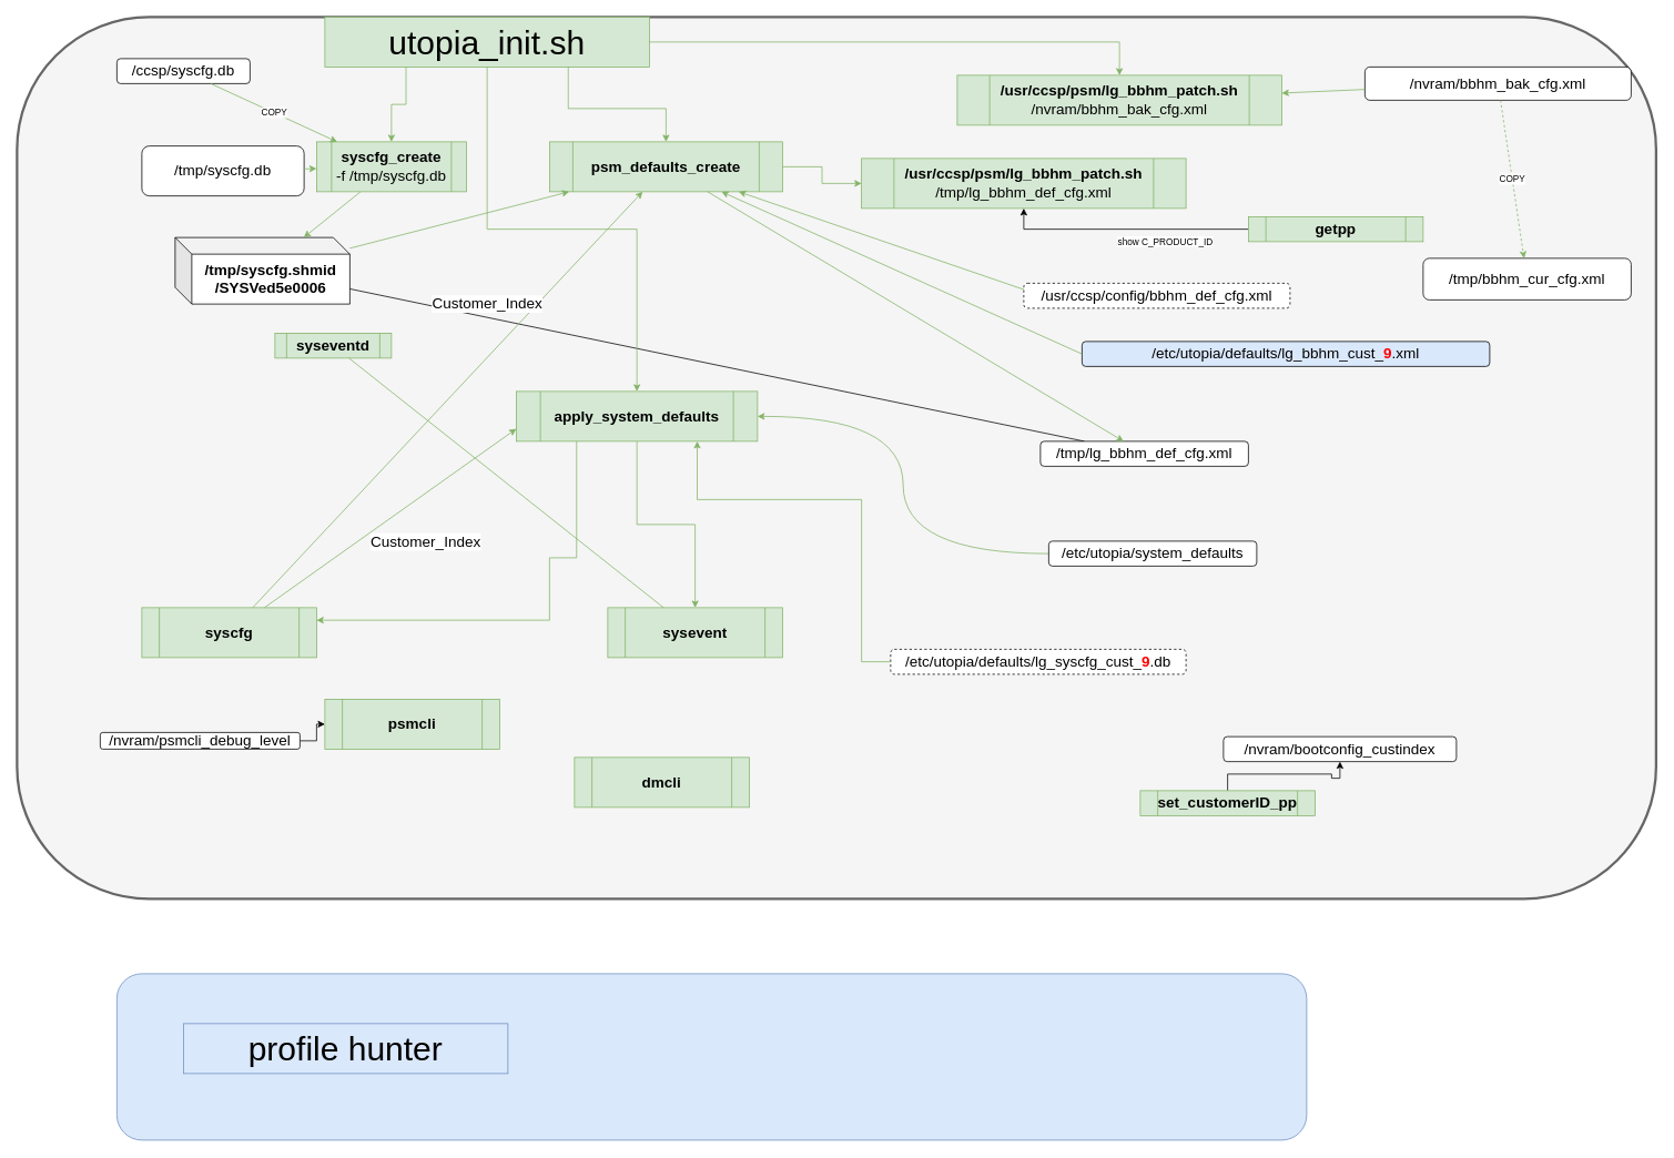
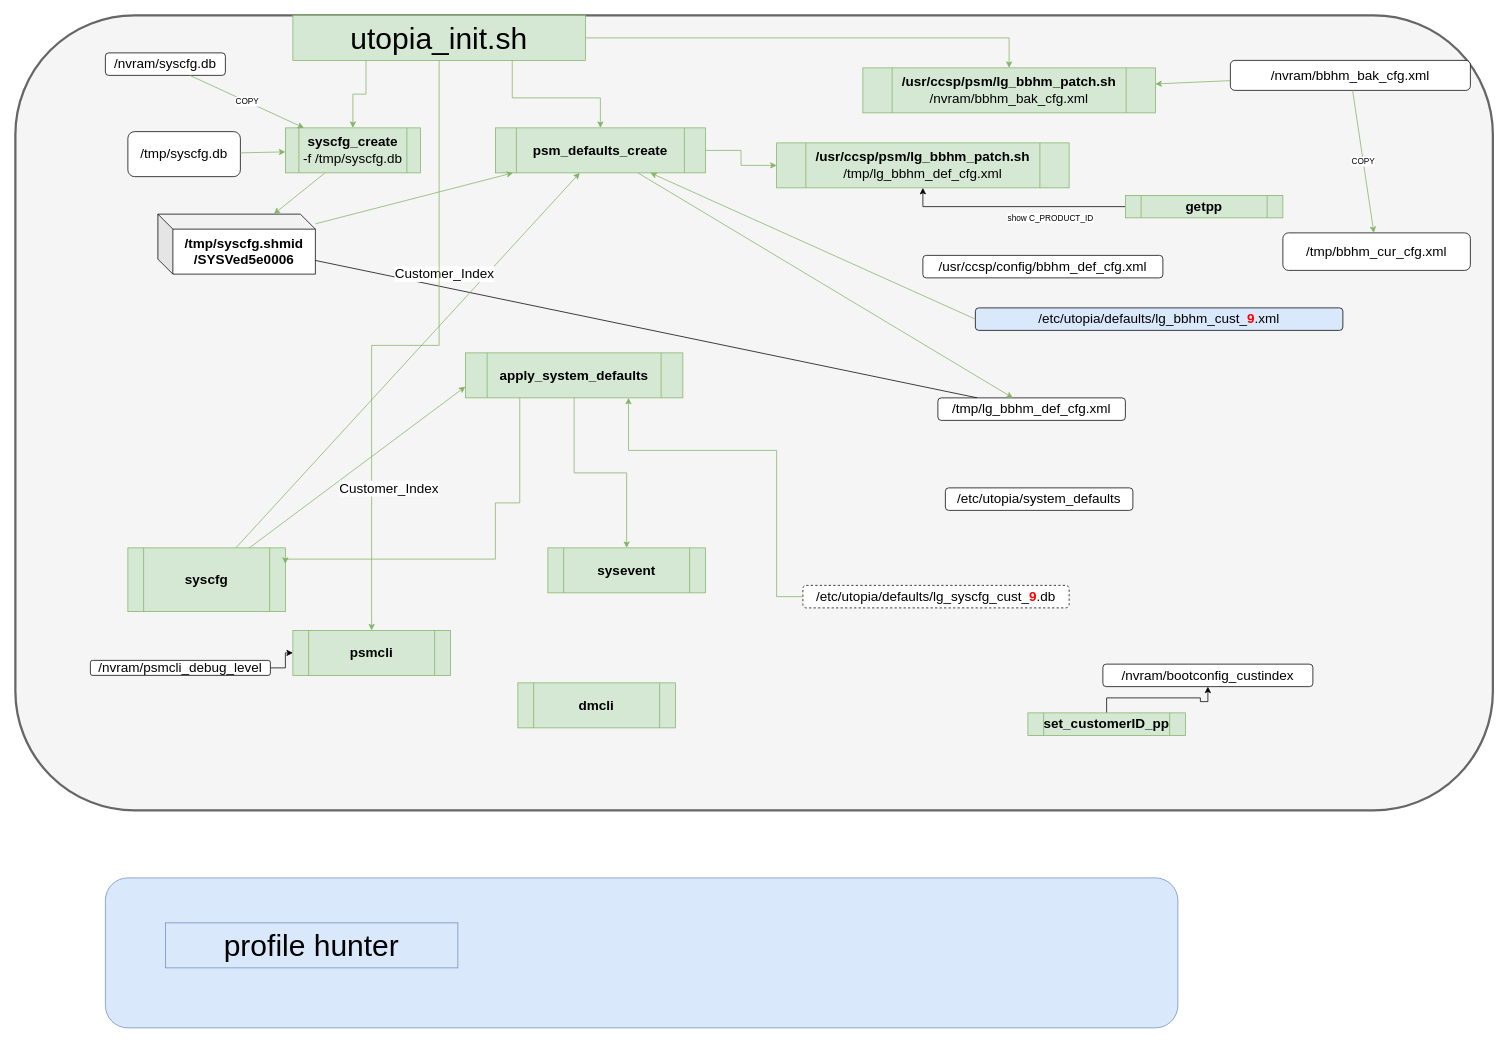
  <mxCell id="0" />
  <mxCell id="1" parent="0" />
  <mxCell id="2" value="" style="rounded=1;whiteSpace=wrap;html=1;fillColor=#f5f5f5;strokeColor=#666666;strokeWidth=3;fontColor=#333333;" parent="1" vertex="1"><mxGeometry x="20" y="20" width="1970" height="1060" as="geometry" /></mxCell>
  <mxCell id="3" value="utopia_init.sh" style="text;html=1;strokeColor=#82b366;fillColor=#d5e8d4;align=center;verticalAlign=middle;whiteSpace=wrap;rounded=0;fontSize=40;" parent="1" vertex="1"><mxGeometry x="390" y="20" width="390" height="60" as="geometry" /></mxCell>
  <mxCell id="4" value="" style="edgeStyle=orthogonalEdgeStyle;rounded=0;orthogonalLoop=1;jettySize=auto;html=1;fontSize=18;fillColor=#d5e8d4;strokeColor=#82b366;exitX=0.75;exitY=1;exitDx=0;exitDy=0;entryX=0.5;entryY=0;entryDx=0;entryDy=0;fontColor=#000000;" parent="1" source="3" target="7" edge="1"><mxGeometry relative="1" as="geometry"><mxPoint x="740" y="50" as="sourcePoint" /><Array as="points"><mxPoint x="682" y="130" /><mxPoint x="800" y="130" /></Array></mxGeometry></mxCell>
  <mxCell id="5" value="syscfg_create&lt;br&gt;&lt;span style=&quot;font-weight: normal;&quot;&gt;-f /tmp/syscfg.db&lt;/span&gt;" style="shape=process;whiteSpace=wrap;html=1;backgroundOutline=1;fontSize=18;fontStyle=1;fillColor=#d5e8d4;strokeColor=#82b366;" parent="1" vertex="1"><mxGeometry x="380" y="170" width="180" height="60" as="geometry" /></mxCell>
  <mxCell id="6" value="" style="edgeStyle=orthogonalEdgeStyle;rounded=0;orthogonalLoop=1;jettySize=auto;html=1;fillColor=#d5e8d4;strokeColor=#82b366;" parent="1" source="7" target="40" edge="1"><mxGeometry relative="1" as="geometry" /></mxCell>
  <mxCell id="7" value="&lt;b&gt;psm_defaults_create&lt;/b&gt;" style="shape=process;whiteSpace=wrap;html=1;backgroundOutline=1;fontSize=18;fillColor=#d5e8d4;strokeColor=#82b366;verticalAlign=middle;" parent="1" vertex="1"><mxGeometry x="660" y="170" width="280" height="60" as="geometry" /></mxCell>
- <mxCell id="8" value="syscfg" style="shape=process;whiteSpace=wrap;html=1;backgroundOutline=1;fontSize=18;fontStyle=1;fillColor=#d5e8d4;strokeColor=#82b366;" parent="1" vertex="1"><mxGeometry x="170" y="730" width="210" height="60" as="geometry" /></mxCell>
- <mxCell id="9" value="syseventd" style="shape=process;whiteSpace=wrap;html=1;backgroundOutline=1;fontSize=18;fontStyle=1;fillColor=#d5e8d4;strokeColor=#82b366;" parent="1" vertex="1"><mxGeometry x="330" y="400" width="140" height="30" as="geometry" /></mxCell>
+ <mxCell id="8" value="syscfg" style="shape=process;whiteSpace=wrap;html=1;backgroundOutline=1;fontSize=18;fontStyle=1;fillColor=#d5e8d4;strokeColor=#82b366;" parent="1" vertex="1"><mxGeometry x="170" y="730" width="210" height="85" as="geometry" /></mxCell>
  <mxCell id="10" value="&lt;b&gt;/usr/ccsp/psm/lg_bbhm_patch.sh &lt;/b&gt;/nvram/bbhm_bak_cfg.xml" style="shape=process;whiteSpace=wrap;html=1;backgroundOutline=1;fontSize=18;verticalAlign=middle;fillColor=#d5e8d4;strokeColor=#82b366;" parent="1" vertex="1"><mxGeometry x="1150" y="90" width="390" height="60" as="geometry" /></mxCell>
  <mxCell id="11" value="" style="edgeStyle=orthogonalEdgeStyle;rounded=0;orthogonalLoop=1;jettySize=auto;html=1;fillColor=#d5e8d4;strokeColor=#82b366;exitX=0.25;exitY=1;exitDx=0;exitDy=0;entryX=0.5;entryY=0;entryDx=0;entryDy=0;" parent="1" source="3" target="5" edge="1"><mxGeometry relative="1" as="geometry"><mxPoint x="740" y="70" as="sourcePoint" /><mxPoint x="600" y="100" as="targetPoint" /><Array as="points" /></mxGeometry></mxCell>
  <mxCell id="12" value="/tmp/syscfg.shmid&lt;br&gt;/SYSVed5e0006" style="shape=cube;whiteSpace=wrap;html=1;boundedLbl=1;backgroundOutline=1;darkOpacity=0.05;darkOpacity2=0.1;fontSize=18;fontStyle=1" parent="1" vertex="1"><mxGeometry x="210" y="285" width="210" height="80" as="geometry" /></mxCell>
  <mxCell id="13" value="" style="endArrow=classic;html=1;rounded=1;fillColor=#d5e8d4;strokeColor=#82b366;" parent="1" source="12" target="7" edge="1"><mxGeometry width="50" height="50" relative="1" as="geometry"><mxPoint x="880" y="680" as="sourcePoint" /><mxPoint x="930" y="630" as="targetPoint" /></mxGeometry></mxCell>
  <mxCell id="14" value="sysevent" style="shape=process;whiteSpace=wrap;html=1;backgroundOutline=1;fontSize=18;fontStyle=1;fillColor=#d5e8d4;strokeColor=#82b366;" parent="1" vertex="1"><mxGeometry x="730" y="730" width="210" height="60" as="geometry" /></mxCell>
- <mxCell id="15" value="" style="endArrow=none;html=1;rounded=0;fillColor=#d5e8d4;strokeColor=#82b366;" parent="1" source="9" target="14" edge="1"><mxGeometry width="50" height="50" relative="1" as="geometry"><mxPoint x="860" y="804" as="sourcePoint" /><mxPoint x="990" y="796" as="targetPoint" /></mxGeometry></mxCell>
  <mxCell id="16" value="" style="endArrow=none;html=1;rounded=0;" parent="1" source="12" target="19" edge="1"><mxGeometry width="50" height="50" relative="1" as="geometry"><mxPoint x="1190" y="780" as="sourcePoint" /><mxPoint x="990" y="796" as="targetPoint" /></mxGeometry></mxCell>
- <mxCell id="17" value="/tmp/syscfg.db" style="rounded=1;whiteSpace=wrap;html=1;fontSize=18;" parent="1" vertex="1"><mxGeometry x="170" y="175" width="195" height="60" as="geometry" /></mxCell>
- <mxCell id="18" value="/ccsp/syscfg.db" style="rounded=1;whiteSpace=wrap;html=1;fontSize=18;" parent="1" vertex="1"><mxGeometry x="140" y="70" width="160" height="30" as="geometry" /></mxCell>
+ <mxCell id="17" value="/tmp/syscfg.db" style="rounded=1;whiteSpace=wrap;html=1;fontSize=18;" parent="1" vertex="1"><mxGeometry x="170" y="175" width="150" height="60" as="geometry" /></mxCell>
+ <mxCell id="18" value="/nvram/syscfg.db" style="rounded=1;whiteSpace=wrap;html=1;fontSize=18;" parent="1" vertex="1"><mxGeometry x="140" y="70" width="160" height="30" as="geometry" /></mxCell>
  <mxCell id="19" value="/tmp/lg_bbhm_def_cfg.xml" style="rounded=1;whiteSpace=wrap;html=1;fontSize=18;" parent="1" vertex="1"><mxGeometry x="1250" y="530" width="250" height="30" as="geometry" /></mxCell>
  <mxCell id="20" value="" style="endArrow=classic;html=1;rounded=1;fillColor=#d5e8d4;strokeColor=#82b366;" parent="1" source="17" target="5" edge="1"><mxGeometry width="50" height="50" relative="1" as="geometry"><mxPoint x="860" y="807" as="sourcePoint" /><mxPoint x="990" y="803" as="targetPoint" /></mxGeometry></mxCell>
  <mxCell id="21" value="/etc/utopia/defaults/lg_bbhm_cust_&lt;b&gt;&lt;font color=&quot;#ff0000&quot;&gt;9&lt;/font&gt;&lt;/b&gt;.xml" style="rounded=1;whiteSpace=wrap;html=1;fontSize=18;fillColor=#dae8fc;" parent="1" vertex="1"><mxGeometry x="1300" y="410" width="490" height="30" as="geometry" /></mxCell>
  <mxCell id="22" value="/nvram/bbhm_bak_cfg.xml" style="rounded=1;whiteSpace=wrap;html=1;fontSize=18;" parent="1" vertex="1"><mxGeometry x="1640" y="80" width="320" height="40" as="geometry" /></mxCell>
  <mxCell id="23" value="" style="endArrow=classic;html=1;rounded=1;fillColor=#d5e8d4;strokeColor=#82b366;" parent="1" source="22" target="10" edge="1"><mxGeometry width="50" height="50" relative="1" as="geometry"><mxPoint x="630" y="215" as="sourcePoint" /><mxPoint x="350" y="215" as="targetPoint" /></mxGeometry></mxCell>
  <mxCell id="24" value="COPY" style="endArrow=classic;html=1;rounded=0;fillColor=#d5e8d4;strokeColor=#82b366;" parent="1" source="18" target="5" edge="1"><mxGeometry width="50" height="50" relative="1" as="geometry"><mxPoint x="240" y="560" as="sourcePoint" /><mxPoint x="290" y="510" as="targetPoint" /></mxGeometry></mxCell>
  <mxCell id="25" value="" style="endArrow=classic;html=1;rounded=1;fillColor=#d5e8d4;strokeColor=#82b366;" parent="1" source="5" target="12" edge="1"><mxGeometry width="50" height="50" relative="1" as="geometry"><mxPoint x="360" y="244" as="sourcePoint" /><mxPoint x="630" y="224" as="targetPoint" /></mxGeometry></mxCell>
- <mxCell id="26" value="" style="edgeStyle=orthogonalEdgeStyle;rounded=0;orthogonalLoop=1;jettySize=auto;html=1;entryX=1;entryY=0.5;entryDx=0;entryDy=0;fillColor=#d5e8d4;strokeColor=#82b366;curved=1;" parent="1" source="27" target="37" edge="1"><mxGeometry relative="1" as="geometry" /></mxCell>
  <mxCell id="27" value="/etc/utopia/system_defaults" style="rounded=1;whiteSpace=wrap;html=1;fontSize=18;" parent="1" vertex="1"><mxGeometry x="1260" y="650" width="250" height="30" as="geometry" /></mxCell>
  <mxCell id="28" value="" style="endArrow=classic;html=1;rounded=1;fillColor=#d5e8d4;strokeColor=#82b366;" parent="1" source="7" target="19" edge="1"><mxGeometry width="50" height="50" relative="1" as="geometry"><mxPoint x="1610" y="130" as="sourcePoint" /><mxPoint x="1426" y="185" as="targetPoint" /></mxGeometry></mxCell>
- <mxCell id="29" value="/usr/ccsp/config/bbhm_def_cfg.xml" style="rounded=1;whiteSpace=wrap;html=1;fontSize=18;dashed=1;" parent="1" vertex="1"><mxGeometry x="1230" y="340" width="320" height="30" as="geometry" /></mxCell>
- <mxCell id="30" value="" style="endArrow=classic;html=1;rounded=1;exitX=0;exitY=0.25;exitDx=0;exitDy=0;fillColor=#d5e8d4;strokeColor=#82b366;" parent="1" source="29" target="7" edge="1"><mxGeometry width="50" height="50" relative="1" as="geometry"><mxPoint x="1166" y="490" as="sourcePoint" /><mxPoint x="848" y="240" as="targetPoint" /></mxGeometry></mxCell>
+ <mxCell id="29" value="/usr/ccsp/config/bbhm_def_cfg.xml" style="rounded=1;whiteSpace=wrap;html=1;fontSize=18;" parent="1" vertex="1"><mxGeometry x="1230" y="340" width="320" height="30" as="geometry" /></mxCell>
  <mxCell id="31" value="" style="endArrow=classic;html=1;rounded=1;exitX=0;exitY=0.5;exitDx=0;exitDy=0;fillColor=#d5e8d4;strokeColor=#82b366;" parent="1" source="21" target="7" edge="1"><mxGeometry width="50" height="50" relative="1" as="geometry"><mxPoint x="1160" y="328" as="sourcePoint" /><mxPoint x="899" y="240" as="targetPoint" /></mxGeometry></mxCell>
  <mxCell id="32" value="" style="endArrow=classic;html=1;rounded=1;fillColor=#d5e8d4;strokeColor=#82b366;" parent="1" source="8" target="7" edge="1"><mxGeometry width="50" height="50" relative="1" as="geometry"><mxPoint x="315" y="375" as="sourcePoint" /><mxPoint x="242" y="680" as="targetPoint" /></mxGeometry></mxCell>
  <mxCell id="33" value="Customer_Index" style="edgeLabel;html=1;align=center;verticalAlign=middle;resizable=0;points=[];fontSize=18;" parent="32" vertex="1" connectable="0"><mxGeometry x="-0.107" y="2" relative="1" as="geometry"><mxPoint x="74" y="-141" as="offset" /></mxGeometry></mxCell>
  <mxCell id="34" value="/tmp/bbhm_cur_cfg.xml" style="rounded=1;whiteSpace=wrap;html=1;fontSize=18;" parent="1" vertex="1"><mxGeometry x="1710" y="310" width="250" height="50" as="geometry" /></mxCell>
- <mxCell id="35" value="COPY" style="endArrow=classic;html=1;rounded=1;fillColor=#d5e8d4;strokeColor=#82b366;dashed=1;" parent="1" source="22" target="34" edge="1"><mxGeometry width="50" height="50" relative="1" as="geometry"><mxPoint x="1610" y="130" as="sourcePoint" /><mxPoint x="1426" y="185" as="targetPoint" /></mxGeometry></mxCell>
+ <mxCell id="35" value="COPY" style="endArrow=classic;html=1;rounded=1;fillColor=#d5e8d4;strokeColor=#82b366;" parent="1" source="22" target="34" edge="1"><mxGeometry width="50" height="50" relative="1" as="geometry"><mxPoint x="1610" y="130" as="sourcePoint" /><mxPoint x="1426" y="185" as="targetPoint" /></mxGeometry></mxCell>
  <mxCell id="36" value="" style="edgeStyle=orthogonalEdgeStyle;rounded=0;orthogonalLoop=1;jettySize=auto;html=1;entryX=0.5;entryY=0;entryDx=0;entryDy=0;fillColor=#d5e8d4;strokeColor=#82b366;" parent="1" source="37" target="14" edge="1"><mxGeometry relative="1" as="geometry"><mxPoint x="765" y="610" as="targetPoint" /></mxGeometry></mxCell>
  <mxCell id="37" value="&lt;b&gt;apply_system_defaults&lt;/b&gt;" style="shape=process;whiteSpace=wrap;html=1;backgroundOutline=1;fontSize=18;fillColor=#d5e8d4;strokeColor=#82b366;verticalAlign=middle;" parent="1" vertex="1"><mxGeometry x="620" y="470" width="290" height="60" as="geometry" /></mxCell>
- <mxCell id="38" value="" style="edgeStyle=orthogonalEdgeStyle;rounded=0;orthogonalLoop=1;jettySize=auto;html=1;fontSize=18;fillColor=#d5e8d4;strokeColor=#82b366;exitX=0.5;exitY=1;exitDx=0;exitDy=0;fontColor=#000000;" parent="1" source="3" target="37" edge="1"><mxGeometry relative="1" as="geometry"><mxPoint x="810" y="240" as="sourcePoint" /><mxPoint x="1050" y="600" as="targetPoint" /></mxGeometry></mxCell>
+ <mxCell id="38" value="" style="edgeStyle=orthogonalEdgeStyle;rounded=0;orthogonalLoop=1;jettySize=auto;html=1;fontSize=18;fillColor=#d5e8d4;strokeColor=#82b366;exitX=0.5;exitY=1;exitDx=0;exitDy=0;fontColor=#000000;" parent="1" source="3" target="48" edge="1"><mxGeometry relative="1" as="geometry"><mxPoint x="810" y="240" as="sourcePoint" /><mxPoint x="1050" y="600" as="targetPoint" /></mxGeometry></mxCell>
  <mxCell id="39" value="" style="edgeStyle=orthogonalEdgeStyle;rounded=0;orthogonalLoop=1;jettySize=auto;html=1;fontSize=18;fillColor=#d5e8d4;strokeColor=#82b366;exitX=1;exitY=0.5;exitDx=0;exitDy=0;entryX=0.5;entryY=0;entryDx=0;entryDy=0;fontColor=#000000;" parent="1" source="3" target="10" edge="1"><mxGeometry relative="1" as="geometry"><mxPoint x="693" y="90" as="sourcePoint" /><mxPoint x="810" y="180" as="targetPoint" /><Array as="points"><mxPoint x="1345" y="50" /></Array></mxGeometry></mxCell>
  <mxCell id="40" value="&lt;b&gt;/usr/ccsp/psm/lg_bbhm_patch.sh&lt;br&gt;&lt;/b&gt;/tmp/lg_bbhm_def_cfg.xml&lt;b&gt;&lt;br&gt;&lt;/b&gt;" style="shape=process;whiteSpace=wrap;html=1;backgroundOutline=1;fontSize=18;verticalAlign=middle;fillColor=#d5e8d4;strokeColor=#82b366;" parent="1" vertex="1"><mxGeometry x="1035" y="190" width="390" height="60" as="geometry" /></mxCell>
  <mxCell id="41" value="/etc/utopia/defaults/lg_syscfg_cust_&lt;b&gt;&lt;font color=&quot;#ff0000&quot;&gt;9&lt;/font&gt;&lt;/b&gt;.db" style="rounded=1;whiteSpace=wrap;html=1;fontSize=18;dashed=1;" parent="1" vertex="1"><mxGeometry x="1070" y="780" width="355" height="30" as="geometry" /></mxCell>
  <mxCell id="42" value="" style="endArrow=classic;html=1;rounded=1;entryX=0;entryY=0.75;entryDx=0;entryDy=0;fillColor=#d5e8d4;strokeColor=#82b366;" parent="1" source="8" target="37" edge="1"><mxGeometry width="50" height="50" relative="1" as="geometry"><mxPoint x="270" y="680" as="sourcePoint" /><mxPoint x="776" y="240" as="targetPoint" /></mxGeometry></mxCell>
  <mxCell id="43" value="Customer_Index" style="edgeLabel;html=1;align=center;verticalAlign=middle;resizable=0;points=[];fontSize=18;" parent="42" vertex="1" connectable="0"><mxGeometry x="-0.107" y="2" relative="1" as="geometry"><mxPoint x="59" y="18" as="offset" /></mxGeometry></mxCell>
  <mxCell id="44" value="" style="edgeStyle=orthogonalEdgeStyle;rounded=0;orthogonalLoop=1;jettySize=auto;html=1;entryX=1;entryY=0.25;entryDx=0;entryDy=0;exitX=0.25;exitY=1;exitDx=0;exitDy=0;fillColor=#d5e8d4;strokeColor=#82b366;" parent="1" source="37" target="8" edge="1"><mxGeometry relative="1" as="geometry"><mxPoint x="775" y="540" as="sourcePoint" /><mxPoint x="775" y="810" as="targetPoint" /><Array as="points"><mxPoint x="692" y="670" /><mxPoint x="660" y="670" /><mxPoint x="660" y="745" /></Array></mxGeometry></mxCell>
  <mxCell id="45" value="" style="edgeStyle=orthogonalEdgeStyle;rounded=0;orthogonalLoop=1;jettySize=auto;html=1;entryX=0.75;entryY=1;entryDx=0;entryDy=0;fillColor=#d5e8d4;strokeColor=#82b366;exitX=0;exitY=0.5;exitDx=0;exitDy=0;" parent="1" source="41" target="37" edge="1"><mxGeometry relative="1" as="geometry"><mxPoint x="990" y="575" as="sourcePoint" /><mxPoint x="920" y="510" as="targetPoint" /><Array as="points"><mxPoint x="1035" y="600" /><mxPoint x="838" y="600" /></Array></mxGeometry></mxCell>
  <mxCell id="46" value="show C_PRODUCT_ID" style="edgeStyle=orthogonalEdgeStyle;rounded=0;orthogonalLoop=1;jettySize=auto;html=1;" parent="1" source="47" target="40" edge="1"><mxGeometry x="-0.322" y="15" relative="1" as="geometry"><mxPoint as="offset" /></mxGeometry></mxCell>
  <mxCell id="47" value="getpp" style="shape=process;whiteSpace=wrap;html=1;backgroundOutline=1;fontSize=18;fontStyle=1;fillColor=#d5e8d4;strokeColor=#82b366;" parent="1" vertex="1"><mxGeometry x="1500" y="260" width="210" height="30" as="geometry" /></mxCell>
  <mxCell id="48" value="psmcli" style="shape=process;whiteSpace=wrap;html=1;backgroundOutline=1;fontSize=18;fontStyle=1;fillColor=#d5e8d4;strokeColor=#82b366;" parent="1" vertex="1"><mxGeometry x="390" y="840" width="210" height="60" as="geometry" /></mxCell>
  <mxCell id="49" value="dmcli" style="shape=process;whiteSpace=wrap;html=1;backgroundOutline=1;fontSize=18;fontStyle=1;fillColor=#d5e8d4;strokeColor=#82b366;" parent="1" vertex="1"><mxGeometry x="690" y="910" width="210" height="60" as="geometry" /></mxCell>
  <mxCell id="50" value="" style="edgeStyle=orthogonalEdgeStyle;rounded=0;orthogonalLoop=1;jettySize=auto;html=1;" parent="1" source="51" target="48" edge="1"><mxGeometry relative="1" as="geometry" /></mxCell>
  <mxCell id="51" value="/nvram/psmcli_debug_level" style="rounded=1;whiteSpace=wrap;html=1;fontSize=18;" parent="1" vertex="1"><mxGeometry x="120" y="880" width="240" height="20" as="geometry" /></mxCell>
  <mxCell id="52" value="" style="edgeStyle=orthogonalEdgeStyle;rounded=0;orthogonalLoop=1;jettySize=auto;html=1;" parent="1" source="53" target="54" edge="1"><mxGeometry relative="1" as="geometry" /></mxCell>
  <mxCell id="53" value="set_customerID_pp" style="shape=process;whiteSpace=wrap;html=1;backgroundOutline=1;fontSize=18;fontStyle=1;fillColor=#d5e8d4;strokeColor=#82b366;" parent="1" vertex="1"><mxGeometry x="1370" y="950" width="210" height="30" as="geometry" /></mxCell>
  <mxCell id="54" value="/nvram/bootconfig_custindex" style="rounded=1;whiteSpace=wrap;html=1;fontSize=18;" parent="1" vertex="1"><mxGeometry x="1470" y="885" width="280" height="30" as="geometry" /></mxCell>
  <mxCell id="55" value="" style="rounded=1;whiteSpace=wrap;html=1;fillColor=#dae8fc;strokeColor=#6c8ebf;" vertex="1" parent="1"><mxGeometry x="140" y="1170" width="1430" height="200" as="geometry" /></mxCell>
  <mxCell id="56" value="profile hunter" style="text;html=1;strokeColor=#6c8ebf;fillColor=#dae8fc;align=center;verticalAlign=middle;whiteSpace=wrap;rounded=0;fontSize=40;" vertex="1" parent="1"><mxGeometry x="220" y="1230" width="390" height="60" as="geometry" /></mxCell>
